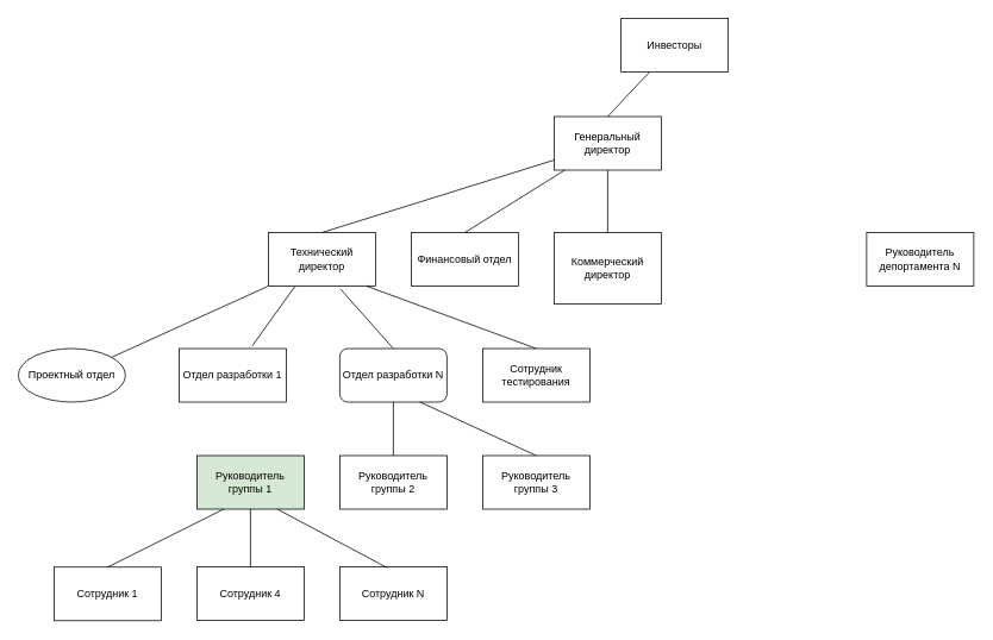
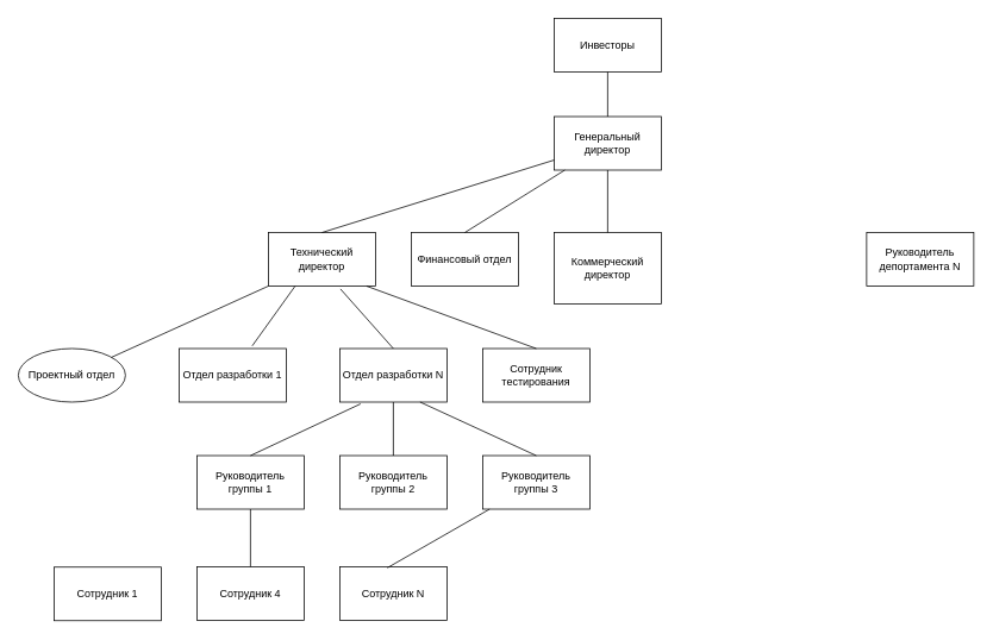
  <mxCell id="0" />
  <mxCell id="1" parent="0" />
  <mxCell id="2" value="Генеральный директор" style="rounded=0;whiteSpace=wrap;html=1;" vertex="1" parent="1"><mxGeometry x="620" y="130" width="120" height="60" as="geometry" /></mxCell>
  <mxCell id="3" value="Финансовый отдел" style="rounded=0;whiteSpace=wrap;html=1;" vertex="1" parent="1"><mxGeometry x="460" y="260" width="120" height="60" as="geometry" /></mxCell>
  <mxCell id="4" value="Коммерческий директор" style="rounded=0;whiteSpace=wrap;html=1;" vertex="1" parent="1"><mxGeometry x="620" y="260" width="120" height="80" as="geometry" /></mxCell>
  <mxCell id="5" value="Руководитель депортамента N" style="rounded=0;whiteSpace=wrap;html=1;" vertex="1" parent="1"><mxGeometry x="970" y="260" width="120" height="60" as="geometry" /></mxCell>
  <mxCell id="6" value="Технический директор" style="rounded=0;whiteSpace=wrap;html=1;" vertex="1" parent="1"><mxGeometry x="300" y="260" width="120" height="60" as="geometry" /></mxCell>
  <mxCell id="7" value="Отдел разработки 1" style="rounded=0;whiteSpace=wrap;html=1;" vertex="1" parent="1"><mxGeometry x="200" y="390" width="120" height="60" as="geometry" /></mxCell>
  <mxCell id="8" value="Сотрудник тестирования" style="rounded=0;whiteSpace=wrap;html=1;" vertex="1" parent="1"><mxGeometry x="540" y="390" width="120" height="60" as="geometry" /></mxCell>
- <mxCell id="9" value="Отдел разработки N" style="whiteSpace=wrap;html=1;rounded=1;" vertex="1" parent="1"><mxGeometry x="380" y="390" width="120" height="60" as="geometry" /></mxCell>
+ <mxCell id="9" value="Отдел разработки N" style="rounded=0;whiteSpace=wrap;html=1;" vertex="1" parent="1"><mxGeometry x="380" y="390" width="120" height="60" as="geometry" /></mxCell>
  <mxCell id="10" value="" style="endArrow=none;html=1;exitX=0.5;exitY=0;exitDx=0;exitDy=0;" edge="1" parent="1" source="6" target="2"><mxGeometry width="50" height="50" relative="1" as="geometry"><mxPoint x="670" y="570" as="sourcePoint" /><mxPoint x="720" y="520" as="targetPoint" /></mxGeometry></mxCell>
  <mxCell id="11" value="" style="endArrow=none;html=1;exitX=0.5;exitY=0;exitDx=0;exitDy=0;" edge="1" parent="1" source="3" target="2"><mxGeometry width="50" height="50" relative="1" as="geometry"><mxPoint x="670" y="570" as="sourcePoint" /><mxPoint x="720" y="520" as="targetPoint" /></mxGeometry></mxCell>
  <mxCell id="12" value="" style="endArrow=none;html=1;entryX=0.5;entryY=1;entryDx=0;entryDy=0;" edge="1" parent="1" source="4" target="2"><mxGeometry width="50" height="50" relative="1" as="geometry"><mxPoint x="-260" y="480" as="sourcePoint" /><mxPoint x="-210" y="430" as="targetPoint" /></mxGeometry></mxCell>
- <mxCell id="13" value="Инвесторы" style="rounded=0;whiteSpace=wrap;html=1;" vertex="1" parent="1"><mxGeometry x="695" y="20" width="120" height="60" as="geometry" /></mxCell>
+ <mxCell id="13" value="Инвесторы" style="rounded=0;whiteSpace=wrap;html=1;" vertex="1" parent="1"><mxGeometry x="620" y="20" width="120" height="60" as="geometry" /></mxCell>
  <mxCell id="14" value="" style="endArrow=none;html=1;exitX=0.5;exitY=0;exitDx=0;exitDy=0;" edge="1" parent="1" source="2" target="13"><mxGeometry width="50" height="50" relative="1" as="geometry"><mxPoint x="679" y="120" as="sourcePoint" /><mxPoint x="720" y="150" as="targetPoint" /></mxGeometry></mxCell>
  <mxCell id="15" value="Проектный отдел" style="ellipse;whiteSpace=wrap;html=1;" vertex="1" parent="1"><mxGeometry x="20" y="390" width="120" height="60" as="geometry" /></mxCell>
  <mxCell id="16" value="" style="endArrow=none;html=1;exitX=0.917;exitY=1;exitDx=0;exitDy=0;entryX=0.5;entryY=0;entryDx=0;entryDy=0;exitPerimeter=0;" edge="1" parent="1" source="6" target="8"><mxGeometry width="50" height="50" relative="1" as="geometry"><mxPoint x="670" y="570" as="sourcePoint" /><mxPoint x="720" y="520" as="targetPoint" /></mxGeometry></mxCell>
  <mxCell id="17" value="" style="endArrow=none;html=1;exitX=0;exitY=1;exitDx=0;exitDy=0;" edge="1" parent="1" source="6" target="15"><mxGeometry width="50" height="50" relative="1" as="geometry"><mxPoint x="670" y="570" as="sourcePoint" /><mxPoint x="720" y="520" as="targetPoint" /></mxGeometry></mxCell>
  <mxCell id="18" value="Руководитель группы 2" style="rounded=0;whiteSpace=wrap;html=1;" vertex="1" parent="1"><mxGeometry x="380" y="510" width="120" height="60" as="geometry" /></mxCell>
  <mxCell id="19" value="" style="endArrow=none;html=1;entryX=0.25;entryY=1;entryDx=0;entryDy=0;exitX=0.683;exitY=-0.05;exitDx=0;exitDy=0;exitPerimeter=0;" edge="1" parent="1" source="7" target="6"><mxGeometry width="50" height="50" relative="1" as="geometry"><mxPoint x="670" y="450" as="sourcePoint" /><mxPoint x="720" y="400" as="targetPoint" /></mxGeometry></mxCell>
  <mxCell id="20" value="" style="endArrow=none;html=1;entryX=0.673;entryY=1.054;entryDx=0;entryDy=0;entryPerimeter=0;exitX=0.5;exitY=0;exitDx=0;exitDy=0;" edge="1" parent="1" source="9" target="6"><mxGeometry width="50" height="50" relative="1" as="geometry"><mxPoint x="670" y="450" as="sourcePoint" /><mxPoint x="720" y="400" as="targetPoint" /></mxGeometry></mxCell>
  <mxCell id="21" value="Руководитель группы 3" style="rounded=0;whiteSpace=wrap;html=1;" vertex="1" parent="1"><mxGeometry x="540" y="510" width="120" height="60" as="geometry" /></mxCell>
- <mxCell id="22" value="Руководитель группы 1" style="rounded=0;whiteSpace=wrap;html=1;fillColor=#d5e8d4;" vertex="1" parent="1"><mxGeometry x="220" y="510" width="120" height="60" as="geometry" /></mxCell>
+ <mxCell id="22" value="Руководитель группы 1" style="rounded=0;whiteSpace=wrap;html=1;" vertex="1" parent="1"><mxGeometry x="220" y="510" width="120" height="60" as="geometry" /></mxCell>
  <mxCell id="23" value="" style="endArrow=none;html=1;entryX=0.5;entryY=1;entryDx=0;entryDy=0;" edge="1" parent="1" source="18" target="9"><mxGeometry width="50" height="50" relative="1" as="geometry"><mxPoint x="670" y="440" as="sourcePoint" /><mxPoint x="720" y="390" as="targetPoint" /></mxGeometry></mxCell>
+ <mxCell id="24" value="" style="endArrow=none;html=1;entryX=0.194;entryY=1.034;entryDx=0;entryDy=0;entryPerimeter=0;exitX=0.5;exitY=0;exitDx=0;exitDy=0;" edge="1" parent="1" source="22" target="9"><mxGeometry width="50" height="50" relative="1" as="geometry"><mxPoint x="670" y="440" as="sourcePoint" /><mxPoint x="720" y="390" as="targetPoint" /></mxGeometry></mxCell>
  <mxCell id="25" value="" style="endArrow=none;html=1;entryX=0.75;entryY=1;entryDx=0;entryDy=0;exitX=0.5;exitY=0;exitDx=0;exitDy=0;" edge="1" parent="1" source="21" target="9"><mxGeometry width="50" height="50" relative="1" as="geometry"><mxPoint x="670" y="440" as="sourcePoint" /><mxPoint x="720" y="390" as="targetPoint" /></mxGeometry></mxCell>
  <mxCell id="26" value="&lt;span&gt;Сотрудник 4&lt;/span&gt;" style="rounded=0;whiteSpace=wrap;html=1;" vertex="1" parent="1"><mxGeometry x="220" y="634.5" width="120" height="60" as="geometry" /></mxCell>
  <mxCell id="27" value="Сотрудник 1" style="rounded=0;whiteSpace=wrap;html=1;" vertex="1" parent="1"><mxGeometry x="60" y="635" width="120" height="60" as="geometry" /></mxCell>
  <mxCell id="28" value="&lt;span&gt;Сотрудник N&lt;/span&gt;" style="rounded=0;whiteSpace=wrap;html=1;" vertex="1" parent="1"><mxGeometry x="380" y="634.5" width="120" height="60" as="geometry" /></mxCell>
  <mxCell id="29" value="" style="endArrow=none;html=1;entryX=0.5;entryY=1;entryDx=0;entryDy=0;exitX=0.5;exitY=0;exitDx=0;exitDy=0;" edge="1" parent="1" source="26" target="22"><mxGeometry width="50" height="50" relative="1" as="geometry"><mxPoint x="670" y="440" as="sourcePoint" /><mxPoint x="720" y="390" as="targetPoint" /></mxGeometry></mxCell>
- <mxCell id="30" value="" style="endArrow=none;html=1;entryX=0.75;entryY=1;entryDx=0;entryDy=0;exitX=0.444;exitY=0.021;exitDx=0;exitDy=0;exitPerimeter=0;" edge="1" parent="1" source="28" target="22"><mxGeometry width="50" height="50" relative="1" as="geometry"><mxPoint x="670" y="440" as="sourcePoint" /><mxPoint x="720" y="390" as="targetPoint" /></mxGeometry></mxCell>
- <mxCell id="31" value="" style="endArrow=none;html=1;entryX=0.25;entryY=1;entryDx=0;entryDy=0;exitX=0.5;exitY=0;exitDx=0;exitDy=0;" edge="1" parent="1" source="27" target="22"><mxGeometry width="50" height="50" relative="1" as="geometry"><mxPoint x="670" y="440" as="sourcePoint" /><mxPoint x="720" y="390" as="targetPoint" /></mxGeometry></mxCell>
+ <mxCell id="30" value="" style="endArrow=none;html=1;exitX=0.444;exitY=0.021;exitDx=0;exitDy=0;exitPerimeter=0;" edge="1" parent="1" source="28" target="21"><mxGeometry width="50" height="50" relative="1" as="geometry"><mxPoint x="670" y="440" as="sourcePoint" /><mxPoint x="720" y="390" as="targetPoint" /></mxGeometry></mxCell>
